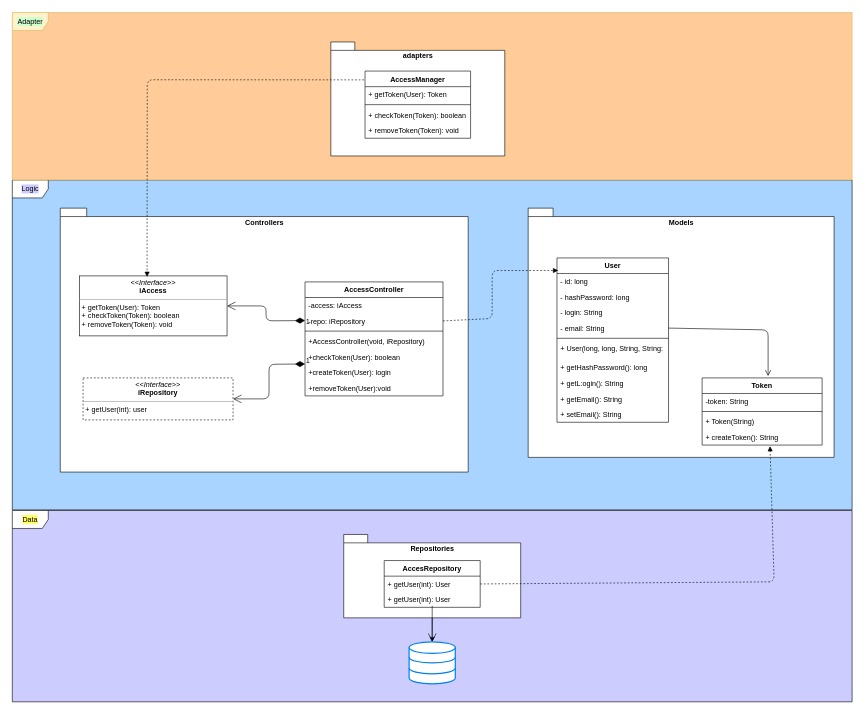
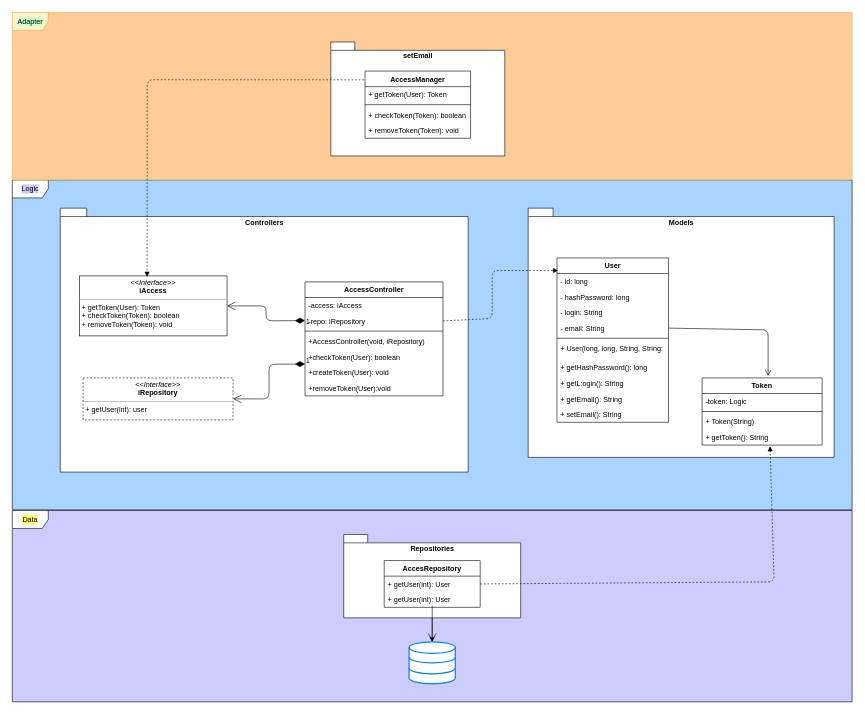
  <mxCell id="0" />
  <mxCell id="1" parent="0" />
  <mxCell id="2" value="Data" style="shape=umlFrame;whiteSpace=wrap;html=1;labelBackgroundColor=#FFFF66;swimlaneFillColor=#CCCCFF;" parent="1" vertex="1"><mxGeometry x="20" y="850" width="1400" height="319" as="geometry" /></mxCell>
  <mxCell id="3" value="Logic" style="shape=umlFrame;whiteSpace=wrap;html=1;labelBackgroundColor=#CCCCFF;swimlaneFillColor=#A8D4FF;" parent="1" vertex="1"><mxGeometry x="20" y="299" width="1400" height="550" as="geometry" /></mxCell>
  <mxCell id="4" value="" style="edgeStyle=none;html=1;strokeColor=#000000;" edge="1" parent="1" source="5" target="27"><mxGeometry relative="1" as="geometry" /></mxCell>
  <mxCell id="5" value="Repositories" style="shape=folder;fontStyle=1;spacingTop=10;tabWidth=40;tabHeight=14;tabPosition=left;html=1;verticalAlign=top;" parent="1" vertex="1"><mxGeometry x="572.5" y="890" width="295" height="139" as="geometry" /></mxCell>
  <mxCell id="6" value="Controllers" style="shape=folder;fontStyle=1;spacingTop=10;tabWidth=40;tabHeight=14;tabPosition=left;html=1;horizontal=1;verticalAlign=top;" parent="1" vertex="1"><mxGeometry x="100" y="346" width="680" height="440" as="geometry" /></mxCell>
  <mxCell id="7" value="Adapter" style="shape=umlFrame;whiteSpace=wrap;html=1;labelBackgroundColor=#CCFFCC;fillColor=#fff2cc;Background=#000000;strokeColor=#d6b656;swimlaneFillColor=#FFCC99;" parent="1" vertex="1"><mxGeometry x="20" y="20" width="1400" height="279" as="geometry" /></mxCell>
- <mxCell id="8" value="adapters" style="shape=folder;fontStyle=1;spacingTop=10;tabWidth=40;tabHeight=14;tabPosition=left;html=1;align=center;verticalAlign=top;" parent="1" vertex="1"><mxGeometry x="551" y="69" width="290" height="190" as="geometry" /></mxCell>
+ <mxCell id="8" value="setEmail" style="shape=folder;fontStyle=1;spacingTop=10;tabWidth=40;tabHeight=14;tabPosition=left;html=1;align=center;verticalAlign=top;" parent="1" vertex="1"><mxGeometry x="551" y="69" width="290" height="190" as="geometry" /></mxCell>
  <mxCell id="9" value="AccessManager" style="swimlane;fontStyle=1;align=center;verticalAlign=top;childLayout=stackLayout;horizontal=1;startSize=26;horizontalStack=0;resizeParent=1;resizeParentMax=0;resizeLast=0;collapsible=1;marginBottom=0;" parent="1" vertex="1"><mxGeometry x="608" y="117.5" width="176" height="112" as="geometry" /></mxCell>
  <mxCell id="10" value="+ getToken(User): Token" style="text;strokeColor=none;fillColor=none;align=left;verticalAlign=top;spacingLeft=4;spacingRight=4;overflow=hidden;rotatable=0;points=[[0,0.5],[1,0.5]];portConstraint=eastwest;" parent="9" vertex="1"><mxGeometry y="26" width="176" height="26" as="geometry" /></mxCell>
  <mxCell id="11" value="" style="line;strokeWidth=1;fillColor=none;align=left;verticalAlign=middle;spacingTop=-1;spacingLeft=3;spacingRight=3;rotatable=0;labelPosition=right;points=[];portConstraint=eastwest;strokeColor=inherit;" parent="9" vertex="1"><mxGeometry y="52" width="176" height="8" as="geometry" /></mxCell>
  <mxCell id="12" value="+ checkToken(Token): boolean" style="text;strokeColor=none;fillColor=none;align=left;verticalAlign=top;spacingLeft=4;spacingRight=4;overflow=hidden;rotatable=0;points=[[0,0.5],[1,0.5]];portConstraint=eastwest;" parent="9" vertex="1"><mxGeometry y="60" width="176" height="26" as="geometry" /></mxCell>
  <mxCell id="13" value="+ removeToken(Token): void" style="text;strokeColor=none;fillColor=none;align=left;verticalAlign=top;spacingLeft=4;spacingRight=4;overflow=hidden;rotatable=0;points=[[0,0.5],[1,0.5]];portConstraint=eastwest;" parent="9" vertex="1"><mxGeometry y="86" width="176" height="26" as="geometry" /></mxCell>
  <mxCell id="14" value="AccessController" style="swimlane;fontStyle=1;align=center;verticalAlign=top;childLayout=stackLayout;horizontal=1;startSize=26;horizontalStack=0;resizeParent=1;resizeParentMax=0;resizeLast=0;collapsible=1;marginBottom=0;" parent="1" vertex="1"><mxGeometry x="508" y="469" width="230" height="190" as="geometry"><mxRectangle x="-1266" y="-401" width="120" height="30" as="alternateBounds" /></mxGeometry></mxCell>
  <mxCell id="15" value="-access: iAccess" style="text;strokeColor=none;fillColor=none;align=left;verticalAlign=top;spacingLeft=4;spacingRight=4;overflow=hidden;rotatable=0;points=[[0,0.5],[1,0.5]];portConstraint=eastwest;" parent="14" vertex="1"><mxGeometry y="26" width="230" height="26" as="geometry" /></mxCell>
  <mxCell id="16" value="1" style="endArrow=open;html=1;endSize=12;startArrow=diamondThin;startSize=14;startFill=1;edgeStyle=orthogonalEdgeStyle;align=left;verticalAlign=middle;entryX=1;entryY=0.5;entryDx=0;entryDy=0;" parent="14" target="29" edge="1"><mxGeometry x="-1" y="3" relative="1" as="geometry"><mxPoint y="64.41" as="sourcePoint" /><mxPoint x="160" y="64.41" as="targetPoint" /></mxGeometry></mxCell>
  <mxCell id="17" value="-repo: iRepository" style="text;strokeColor=none;fillColor=none;align=left;verticalAlign=top;spacingLeft=4;spacingRight=4;overflow=hidden;rotatable=0;points=[[0,0.5],[1,0.5]];portConstraint=eastwest;" parent="14" vertex="1"><mxGeometry y="52" width="230" height="26" as="geometry" /></mxCell>
  <mxCell id="18" value="" style="line;strokeWidth=1;fillColor=none;align=left;verticalAlign=middle;spacingTop=-1;spacingLeft=3;spacingRight=3;rotatable=0;labelPosition=right;points=[];portConstraint=eastwest;strokeColor=inherit;" parent="14" vertex="1"><mxGeometry y="78" width="230" height="8" as="geometry" /></mxCell>
  <mxCell id="19" value="+AccessController(void, iRepository)" style="text;strokeColor=none;fillColor=none;align=left;verticalAlign=top;spacingLeft=4;spacingRight=4;overflow=hidden;rotatable=0;points=[[0,0.5],[1,0.5]];portConstraint=eastwest;" parent="14" vertex="1"><mxGeometry y="86" width="230" height="26" as="geometry" /></mxCell>
  <mxCell id="20" value="1" style="endArrow=open;html=1;endSize=12;startArrow=diamondThin;startSize=14;startFill=1;edgeStyle=orthogonalEdgeStyle;align=left;verticalAlign=bottom;entryX=1;entryY=0.5;entryDx=0;entryDy=0;" parent="14" target="28" edge="1"><mxGeometry x="-1" y="3" relative="1" as="geometry"><mxPoint y="136.82" as="sourcePoint" /><mxPoint x="160" y="136.82" as="targetPoint" /></mxGeometry></mxCell>
  <mxCell id="21" value="+checkToken(User): boolean" style="text;strokeColor=none;fillColor=none;align=left;verticalAlign=top;spacingLeft=4;spacingRight=4;overflow=hidden;rotatable=0;points=[[0,0.5],[1,0.5]];portConstraint=eastwest;" parent="14" vertex="1"><mxGeometry y="112" width="230" height="26" as="geometry" /></mxCell>
- <mxCell id="22" value="+createToken(User): login" style="text;strokeColor=none;fillColor=none;align=left;verticalAlign=top;spacingLeft=4;spacingRight=4;overflow=hidden;rotatable=0;points=[[0,0.5],[1,0.5]];portConstraint=eastwest;" vertex="1" parent="14"><mxGeometry y="138" width="230" height="26" as="geometry" /></mxCell>
+ <mxCell id="22" value="+createToken(User): void" style="text;strokeColor=none;fillColor=none;align=left;verticalAlign=top;spacingLeft=4;spacingRight=4;overflow=hidden;rotatable=0;points=[[0,0.5],[1,0.5]];portConstraint=eastwest;" vertex="1" parent="14"><mxGeometry y="138" width="230" height="26" as="geometry" /></mxCell>
  <mxCell id="23" value="+removeToken(User):void" style="text;strokeColor=none;fillColor=none;align=left;verticalAlign=top;spacingLeft=4;spacingRight=4;overflow=hidden;rotatable=0;points=[[0,0.5],[1,0.5]];portConstraint=eastwest;" vertex="1" parent="14"><mxGeometry y="164" width="230" height="26" as="geometry" /></mxCell>
  <mxCell id="24" value="AccesRepository" style="swimlane;fontStyle=1;align=center;verticalAlign=top;childLayout=stackLayout;horizontal=1;startSize=26;horizontalStack=0;resizeParent=1;resizeParentMax=0;resizeLast=0;collapsible=1;marginBottom=0;" parent="1" vertex="1"><mxGeometry x="640" y="933.5" width="160" height="78" as="geometry" /></mxCell>
  <mxCell id="25" value="+ getUser(int): User" style="text;strokeColor=none;fillColor=none;align=left;verticalAlign=top;spacingLeft=4;spacingRight=4;overflow=hidden;rotatable=0;points=[[0,0.5],[1,0.5]];portConstraint=eastwest;" parent="24" vertex="1"><mxGeometry y="26" width="160" height="26" as="geometry" /></mxCell>
  <mxCell id="26" value="+ getUser(int): User" style="text;strokeColor=none;fillColor=none;align=left;verticalAlign=top;spacingLeft=4;spacingRight=4;overflow=hidden;rotatable=0;points=[[0,0.5],[1,0.5]];portConstraint=eastwest;" vertex="1" parent="24"><mxGeometry y="52" width="160" height="26" as="geometry" /></mxCell>
  <mxCell id="27" value="" style="html=1;verticalLabelPosition=bottom;align=center;labelBackgroundColor=#ffffff;verticalAlign=top;strokeWidth=2;strokeColor=#0080F0;shadow=0;dashed=0;shape=mxgraph.ios7.icons.data;" parent="1" vertex="1"><mxGeometry x="681.5" y="1069" width="77" height="70" as="geometry" /></mxCell>
  <mxCell id="28" value="&lt;p style=&quot;margin:0px;margin-top:4px;text-align:center;&quot;&gt;&lt;i&gt;&amp;lt;&amp;lt;Interface&amp;gt;&amp;gt;&lt;/i&gt;&lt;br&gt;&lt;b&gt;iRepository&lt;/b&gt;&lt;/p&gt;&lt;hr size=&quot;1&quot;&gt;&lt;p style=&quot;margin:0px;margin-left:4px;&quot;&gt;&lt;span style=&quot;background-color: initial;&quot;&gt;+ getUser(int): user&lt;/span&gt;&lt;/p&gt;" style="verticalAlign=top;align=left;overflow=fill;fontSize=12;fontFamily=Helvetica;html=1;dashed=1;" parent="1" vertex="1"><mxGeometry x="138" y="629" width="250" height="70" as="geometry" /></mxCell>
  <mxCell id="29" value="&lt;p style=&quot;margin:0px;margin-top:4px;text-align:center;&quot;&gt;&lt;i&gt;&amp;lt;&amp;lt;Interface&amp;gt;&amp;gt;&lt;/i&gt;&lt;br&gt;&lt;b&gt;iAccess&lt;/b&gt;&lt;/p&gt;&lt;hr size=&quot;1&quot;&gt;&lt;p style=&quot;margin:0px;margin-left:4px;&quot;&gt;&lt;span style=&quot;background-color: initial;&quot;&gt;+ getToken(User): Token&lt;/span&gt;&lt;/p&gt;&lt;p style=&quot;margin:0px;margin-left:4px;&quot;&gt;&lt;span style=&quot;background-color: initial;&quot;&gt;+ checkToken(Token): boolean&lt;/span&gt;&lt;br&gt;&lt;/p&gt;&lt;p style=&quot;margin:0px;margin-left:4px;&quot;&gt;&lt;span style=&quot;background-color: initial;&quot;&gt;+ removeToken(Token): void&lt;/span&gt;&lt;/p&gt;" style="verticalAlign=top;align=left;overflow=fill;fontSize=12;fontFamily=Helvetica;html=1;" parent="1" vertex="1"><mxGeometry x="132" y="459" width="246" height="100" as="geometry" /></mxCell>
  <mxCell id="30" value="" style="html=1;verticalAlign=bottom;labelBackgroundColor=none;endArrow=block;endFill=1;dashed=1;exitX=-0.009;exitY=0.131;exitDx=0;exitDy=0;exitPerimeter=0;entryX=0.458;entryY=0.016;entryDx=0;entryDy=0;entryPerimeter=0;strokeColor=#000000;" parent="1" source="9" target="29" edge="1"><mxGeometry width="160" relative="1" as="geometry"><mxPoint x="324" y="648" as="sourcePoint" /><mxPoint x="484" y="648" as="targetPoint" /><Array as="points"><mxPoint x="245" y="132" /></Array></mxGeometry></mxCell>
  <mxCell id="31" value="Models" style="shape=folder;fontStyle=1;spacingTop=10;tabWidth=40;tabHeight=14;tabPosition=left;html=1;horizontal=1;verticalAlign=top;" parent="1" vertex="1"><mxGeometry x="880" y="346" width="510" height="415.5" as="geometry" /></mxCell>
  <mxCell id="32" value="User" style="swimlane;fontStyle=1;align=center;verticalAlign=top;childLayout=stackLayout;horizontal=1;startSize=26;horizontalStack=0;resizeParent=1;resizeParentMax=0;resizeLast=0;collapsible=1;marginBottom=0;" parent="1" vertex="1"><mxGeometry x="928" y="429" width="186" height="274" as="geometry" /></mxCell>
  <mxCell id="33" value="- id: long" style="text;strokeColor=none;fillColor=none;align=left;verticalAlign=top;spacingLeft=4;spacingRight=4;overflow=hidden;rotatable=0;points=[[0,0.5],[1,0.5]];portConstraint=eastwest;" parent="32" vertex="1"><mxGeometry y="26" width="186" height="26" as="geometry" /></mxCell>
  <mxCell id="34" value="- hashPassword: long" style="text;strokeColor=none;fillColor=none;align=left;verticalAlign=top;spacingLeft=4;spacingRight=4;overflow=hidden;rotatable=0;points=[[0,0.5],[1,0.5]];portConstraint=eastwest;" parent="32" vertex="1"><mxGeometry y="52" width="186" height="26" as="geometry" /></mxCell>
  <mxCell id="35" value="- login: String" style="text;strokeColor=none;fillColor=none;align=left;verticalAlign=top;spacingLeft=4;spacingRight=4;overflow=hidden;rotatable=0;points=[[0,0.5],[1,0.5]];portConstraint=eastwest;" parent="32" vertex="1"><mxGeometry y="78" width="186" height="26" as="geometry" /></mxCell>
  <mxCell id="36" value="- email: String" style="text;strokeColor=none;fillColor=none;align=left;verticalAlign=top;spacingLeft=4;spacingRight=4;overflow=hidden;rotatable=0;points=[[0,0.5],[1,0.5]];portConstraint=eastwest;" parent="32" vertex="1"><mxGeometry y="104" width="186" height="26" as="geometry" /></mxCell>
  <mxCell id="37" value="" style="line;strokeWidth=1;fillColor=none;align=left;verticalAlign=middle;spacingTop=-1;spacingLeft=3;spacingRight=3;rotatable=0;labelPosition=right;points=[];portConstraint=eastwest;strokeColor=inherit;" parent="32" vertex="1"><mxGeometry y="130" width="186" height="8" as="geometry" /></mxCell>
  <mxCell id="38" value="+ User(long, long, String, String:" style="text;strokeColor=none;fillColor=none;align=left;verticalAlign=top;spacingLeft=4;spacingRight=4;overflow=hidden;rotatable=0;points=[[0,0.5],[1,0.5]];portConstraint=eastwest;whiteSpace=wrap;" parent="32" vertex="1"><mxGeometry y="138" width="186" height="32" as="geometry" /></mxCell>
  <mxCell id="39" value="+ getHashPassword(): long" style="text;strokeColor=none;fillColor=none;align=left;verticalAlign=top;spacingLeft=4;spacingRight=4;overflow=hidden;rotatable=0;points=[[0,0.5],[1,0.5]];portConstraint=eastwest;" parent="32" vertex="1"><mxGeometry y="170" width="186" height="26" as="geometry" /></mxCell>
  <mxCell id="40" value="+ getL:ogin(): String" style="text;strokeColor=none;fillColor=none;align=left;verticalAlign=top;spacingLeft=4;spacingRight=4;overflow=hidden;rotatable=0;points=[[0,0.5],[1,0.5]];portConstraint=eastwest;" parent="32" vertex="1"><mxGeometry y="196" width="186" height="26" as="geometry" /></mxCell>
  <mxCell id="41" value="+ getEmail(): String" style="text;strokeColor=none;fillColor=none;align=left;verticalAlign=top;spacingLeft=4;spacingRight=4;overflow=hidden;rotatable=0;points=[[0,0.5],[1,0.5]];portConstraint=eastwest;" parent="32" vertex="1"><mxGeometry y="222" width="186" height="26" as="geometry" /></mxCell>
  <mxCell id="42" value="+ setEmail(): String" style="text;strokeColor=none;fillColor=none;align=left;verticalAlign=top;spacingLeft=4;spacingRight=4;overflow=hidden;rotatable=0;points=[[0,0.5],[1,0.5]];portConstraint=eastwest;" vertex="1" parent="32"><mxGeometry y="248" width="186" height="26" as="geometry" /></mxCell>
  <mxCell id="43" value="Token" style="swimlane;fontStyle=1;align=center;verticalAlign=top;childLayout=stackLayout;horizontal=1;startSize=26;horizontalStack=0;resizeParent=1;resizeParentMax=0;resizeLast=0;collapsible=1;marginBottom=0;" parent="1" vertex="1"><mxGeometry x="1170" y="629" width="200" height="112" as="geometry" /></mxCell>
- <mxCell id="44" value="-token: String" style="text;strokeColor=none;fillColor=none;align=left;verticalAlign=top;spacingLeft=4;spacingRight=4;overflow=hidden;rotatable=0;points=[[0,0.5],[1,0.5]];portConstraint=eastwest;" parent="43" vertex="1"><mxGeometry y="26" width="200" height="26" as="geometry" /></mxCell>
+ <mxCell id="44" value="-token: Logic" style="text;strokeColor=none;fillColor=none;align=left;verticalAlign=top;spacingLeft=4;spacingRight=4;overflow=hidden;rotatable=0;points=[[0,0.5],[1,0.5]];portConstraint=eastwest;" parent="43" vertex="1"><mxGeometry y="26" width="200" height="26" as="geometry" /></mxCell>
  <mxCell id="45" value="" style="line;strokeWidth=1;fillColor=none;align=left;verticalAlign=middle;spacingTop=-1;spacingLeft=3;spacingRight=3;rotatable=0;labelPosition=right;points=[];portConstraint=eastwest;strokeColor=inherit;" parent="43" vertex="1"><mxGeometry y="52" width="200" height="8" as="geometry" /></mxCell>
  <mxCell id="46" value="+ Token(String)" style="text;strokeColor=none;fillColor=none;align=left;verticalAlign=top;spacingLeft=4;spacingRight=4;overflow=hidden;rotatable=0;points=[[0,0.5],[1,0.5]];portConstraint=eastwest;" parent="43" vertex="1"><mxGeometry y="60" width="200" height="26" as="geometry" /></mxCell>
- <mxCell id="47" value="+ createToken(): String" style="text;strokeColor=none;fillColor=none;align=left;verticalAlign=top;spacingLeft=4;spacingRight=4;overflow=hidden;rotatable=0;points=[[0,0.5],[1,0.5]];portConstraint=eastwest;" vertex="1" parent="43"><mxGeometry y="86" width="200" height="26" as="geometry" /></mxCell>
+ <mxCell id="47" value="+ getToken(): String" style="text;strokeColor=none;fillColor=none;align=left;verticalAlign=top;spacingLeft=4;spacingRight=4;overflow=hidden;rotatable=0;points=[[0,0.5],[1,0.5]];portConstraint=eastwest;" vertex="1" parent="43"><mxGeometry y="86" width="200" height="26" as="geometry" /></mxCell>
  <mxCell id="48" value="" style="endArrow=open;endFill=1;endSize=12;html=1;" parent="1" target="27" edge="1"><mxGeometry width="160" relative="1" as="geometry"><mxPoint x="720" y="1009" as="sourcePoint" /><mxPoint x="491.5" y="1786.82" as="targetPoint" /><Array as="points" /></mxGeometry></mxCell>
  <mxCell id="49" value="" style="html=1;verticalAlign=bottom;labelBackgroundColor=none;endArrow=block;endFill=1;dashed=1;exitX=1;exitY=0.5;exitDx=0;exitDy=0;entryX=0.566;entryY=1.071;entryDx=0;entryDy=0;entryPerimeter=0;" edge="1" parent="1" source="25" target="47"><mxGeometry width="160" relative="1" as="geometry"><mxPoint x="920" y="1019" as="sourcePoint" /><mxPoint x="1080" y="1019" as="targetPoint" /><Array as="points"><mxPoint x="1290" y="969" /></Array></mxGeometry></mxCell>
  <mxCell id="50" value="" style="endArrow=open;startArrow=none;endFill=0;startFill=0;endSize=8;html=1;verticalAlign=bottom;labelBackgroundColor=none;strokeWidth=1;exitX=1;exitY=0.5;exitDx=0;exitDy=0;" edge="1" parent="1" source="36"><mxGeometry width="160" relative="1" as="geometry"><mxPoint x="1160" y="779" as="sourcePoint" /><mxPoint x="1280" y="626" as="targetPoint" /><Array as="points"><mxPoint x="1280" y="549" /><mxPoint x="1280" y="626" /></Array></mxGeometry></mxCell>
  <mxCell id="51" value="" style="html=1;verticalAlign=bottom;labelBackgroundColor=none;endArrow=block;endFill=1;dashed=1;exitX=1;exitY=0.5;exitDx=0;exitDy=0;" edge="1" parent="1" source="17"><mxGeometry width="160" relative="1" as="geometry"><mxPoint x="720" y="1149" as="sourcePoint" /><mxPoint x="930" y="450" as="targetPoint" /><Array as="points"><mxPoint x="820" y="530" /><mxPoint x="820" y="450" /></Array></mxGeometry></mxCell>
